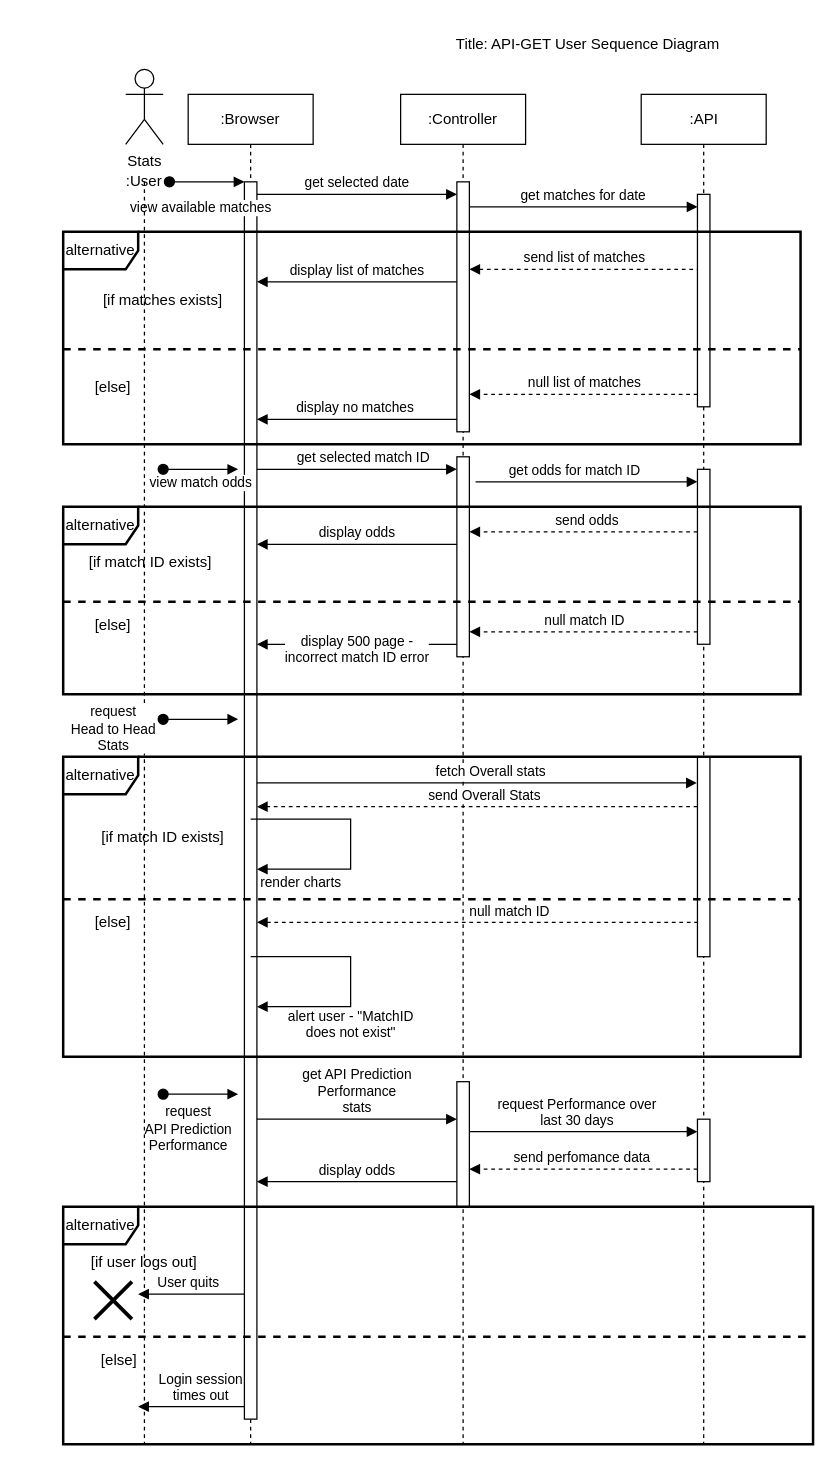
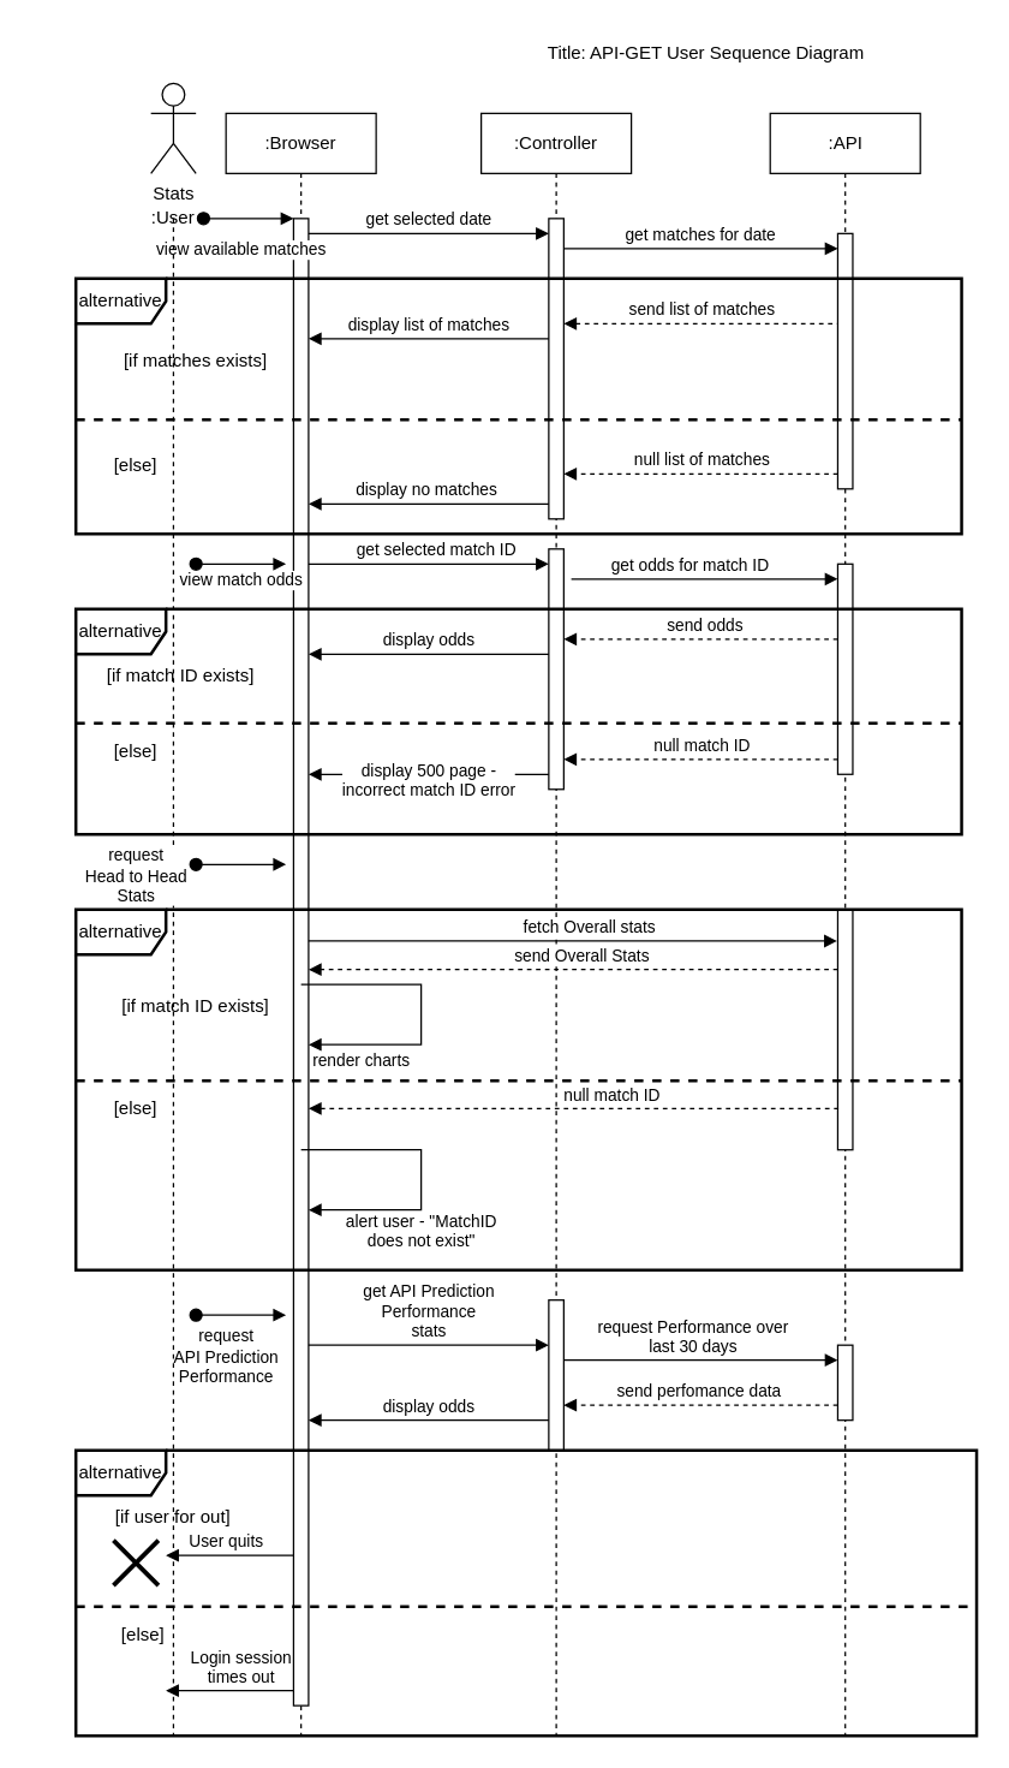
  <mxCell id="0" />
  <mxCell id="1" parent="0" />
  <mxCell id="2" value=":Browser" style="shape=umlLifeline;perimeter=lifelinePerimeter;whiteSpace=wrap;html=1;container=0;dropTarget=0;collapsible=0;recursiveResize=0;outlineConnect=0;portConstraint=eastwest;newEdgeStyle={&quot;edgeStyle&quot;:&quot;elbowEdgeStyle&quot;,&quot;elbow&quot;:&quot;vertical&quot;,&quot;curved&quot;:0,&quot;rounded&quot;:0};" parent="1" vertex="1"><mxGeometry x="150" y="75" width="100" height="1080" as="geometry" /></mxCell>
  <mxCell id="3" value="" style="html=1;points=[];perimeter=orthogonalPerimeter;outlineConnect=0;targetShapes=umlLifeline;portConstraint=eastwest;newEdgeStyle={&quot;edgeStyle&quot;:&quot;elbowEdgeStyle&quot;,&quot;elbow&quot;:&quot;vertical&quot;,&quot;curved&quot;:0,&quot;rounded&quot;:0};" parent="2" vertex="1"><mxGeometry x="45" y="70" width="10" height="990" as="geometry" /></mxCell>
  <mxCell id="4" value="view available matches" style="html=1;verticalAlign=bottom;startArrow=oval;endArrow=block;startSize=8;edgeStyle=elbowEdgeStyle;elbow=vertical;curved=0;rounded=0;" parent="2" target="3" edge="1"><mxGeometry x="-0.167" y="-30" relative="1" as="geometry"><mxPoint x="-15" y="70" as="sourcePoint" /><mxPoint as="offset" /></mxGeometry></mxCell>
  <mxCell id="5" value=":Controller" style="shape=umlLifeline;perimeter=lifelinePerimeter;whiteSpace=wrap;html=1;container=0;dropTarget=0;collapsible=0;recursiveResize=0;outlineConnect=0;portConstraint=eastwest;newEdgeStyle={&quot;edgeStyle&quot;:&quot;elbowEdgeStyle&quot;,&quot;elbow&quot;:&quot;vertical&quot;,&quot;curved&quot;:0,&quot;rounded&quot;:0};" parent="1" vertex="1"><mxGeometry x="320" y="75" width="100" height="1080" as="geometry" /></mxCell>
  <mxCell id="6" value="" style="html=1;points=[];perimeter=orthogonalPerimeter;outlineConnect=0;targetShapes=umlLifeline;portConstraint=eastwest;newEdgeStyle={&quot;edgeStyle&quot;:&quot;elbowEdgeStyle&quot;,&quot;elbow&quot;:&quot;vertical&quot;,&quot;curved&quot;:0,&quot;rounded&quot;:0};" parent="5" vertex="1"><mxGeometry x="45" y="70" width="10" height="200" as="geometry" /></mxCell>
  <mxCell id="7" value="" style="html=1;points=[];perimeter=orthogonalPerimeter;outlineConnect=0;targetShapes=umlLifeline;portConstraint=eastwest;newEdgeStyle={&quot;edgeStyle&quot;:&quot;elbowEdgeStyle&quot;,&quot;elbow&quot;:&quot;vertical&quot;,&quot;curved&quot;:0,&quot;rounded&quot;:0};" parent="5" vertex="1"><mxGeometry x="45" y="290" width="10" height="160" as="geometry" /></mxCell>
  <mxCell id="8" value="" style="html=1;points=[];perimeter=orthogonalPerimeter;outlineConnect=0;targetShapes=umlLifeline;portConstraint=eastwest;newEdgeStyle={&quot;edgeStyle&quot;:&quot;elbowEdgeStyle&quot;,&quot;elbow&quot;:&quot;vertical&quot;,&quot;curved&quot;:0,&quot;rounded&quot;:0};" parent="5" vertex="1"><mxGeometry x="45" y="790" width="10" height="100" as="geometry" /></mxCell>
  <mxCell id="9" value="get selected date" style="html=1;verticalAlign=bottom;endArrow=block;edgeStyle=elbowEdgeStyle;elbow=vertical;curved=0;rounded=0;" parent="1" source="3" target="6" edge="1"><mxGeometry relative="1" as="geometry"><mxPoint x="305" y="165" as="sourcePoint" /><Array as="points"><mxPoint x="290" y="155" /></Array><mxPoint as="offset" /></mxGeometry></mxCell>
  <mxCell id="10" value="display list of matches" style="html=1;verticalAlign=bottom;endArrow=block;edgeStyle=elbowEdgeStyle;elbow=vertical;curved=0;rounded=0;" parent="1" source="6" target="3" edge="1"><mxGeometry x="0.006" relative="1" as="geometry"><mxPoint x="360" y="225" as="sourcePoint" /><Array as="points"><mxPoint x="295" y="225" /></Array><mxPoint x="210" y="225" as="targetPoint" /><mxPoint as="offset" /></mxGeometry></mxCell>
  <mxCell id="11" value="Title: API-GET User Sequence Diagram" style="text;html=1;strokeColor=none;fillColor=none;align=center;verticalAlign=middle;whiteSpace=wrap;rounded=0;" parent="1" vertex="1"><mxGeometry x="350" y="20" width="240" height="30" as="geometry" /></mxCell>
  <mxCell id="12" value="get matches for date" style="html=1;verticalAlign=bottom;endArrow=block;edgeStyle=elbowEdgeStyle;elbow=vertical;curved=0;rounded=0;" parent="1" source="6" target="15" edge="1"><mxGeometry relative="1" as="geometry"><mxPoint x="380" y="165" as="sourcePoint" /><Array as="points"><mxPoint x="475" y="165" /></Array><mxPoint x="560" y="165" as="targetPoint" /></mxGeometry></mxCell>
  <mxCell id="13" value="send list of matches" style="html=1;verticalAlign=bottom;endArrow=block;edgeStyle=elbowEdgeStyle;elbow=horizontal;curved=0;rounded=0;dashed=1;" parent="1" target="6" edge="1"><mxGeometry relative="1" as="geometry"><mxPoint x="560" y="215" as="sourcePoint" /><Array as="points"><mxPoint x="485" y="215" /></Array><mxPoint x="380" y="215" as="targetPoint" /></mxGeometry></mxCell>
  <mxCell id="14" value=":API" style="shape=umlLifeline;perimeter=lifelinePerimeter;whiteSpace=wrap;html=1;container=0;dropTarget=0;collapsible=0;recursiveResize=0;outlineConnect=0;portConstraint=eastwest;newEdgeStyle={&quot;edgeStyle&quot;:&quot;elbowEdgeStyle&quot;,&quot;elbow&quot;:&quot;vertical&quot;,&quot;curved&quot;:0,&quot;rounded&quot;:0};" parent="1" vertex="1"><mxGeometry x="512.5" y="75" width="100" height="1080" as="geometry" /></mxCell>
  <mxCell id="15" value="" style="html=1;points=[];perimeter=orthogonalPerimeter;outlineConnect=0;targetShapes=umlLifeline;portConstraint=eastwest;newEdgeStyle={&quot;edgeStyle&quot;:&quot;elbowEdgeStyle&quot;,&quot;elbow&quot;:&quot;vertical&quot;,&quot;curved&quot;:0,&quot;rounded&quot;:0};" parent="14" vertex="1"><mxGeometry x="45" y="80" width="10" height="170" as="geometry" /></mxCell>
  <mxCell id="16" value="" style="html=1;points=[];perimeter=orthogonalPerimeter;outlineConnect=0;targetShapes=umlLifeline;portConstraint=eastwest;newEdgeStyle={&quot;edgeStyle&quot;:&quot;elbowEdgeStyle&quot;,&quot;elbow&quot;:&quot;vertical&quot;,&quot;curved&quot;:0,&quot;rounded&quot;:0};" parent="14" vertex="1"><mxGeometry x="45" y="300" width="10" height="140" as="geometry" /></mxCell>
  <mxCell id="17" value="" style="html=1;points=[];perimeter=orthogonalPerimeter;outlineConnect=0;targetShapes=umlLifeline;portConstraint=eastwest;newEdgeStyle={&quot;edgeStyle&quot;:&quot;elbowEdgeStyle&quot;,&quot;elbow&quot;:&quot;vertical&quot;,&quot;curved&quot;:0,&quot;rounded&quot;:0};" parent="14" vertex="1"><mxGeometry x="45" y="530" width="10" height="160" as="geometry" /></mxCell>
  <mxCell id="18" value="" style="html=1;points=[];perimeter=orthogonalPerimeter;outlineConnect=0;targetShapes=umlLifeline;portConstraint=eastwest;newEdgeStyle={&quot;edgeStyle&quot;:&quot;elbowEdgeStyle&quot;,&quot;elbow&quot;:&quot;vertical&quot;,&quot;curved&quot;:0,&quot;rounded&quot;:0};" parent="14" vertex="1"><mxGeometry x="45" y="820" width="10" height="50" as="geometry" /></mxCell>
  <mxCell id="19" value="Stats" style="shape=umlActor;verticalLabelPosition=bottom;verticalAlign=top;html=1;outlineConnect=0;" parent="1" vertex="1"><mxGeometry x="100" y="55" width="30" height="60" as="geometry" /></mxCell>
  <mxCell id="20" value=":User" style="shape=umlLifeline;perimeter=lifelinePerimeter;whiteSpace=wrap;html=1;container=0;dropTarget=0;collapsible=0;recursiveResize=0;outlineConnect=0;portConstraint=eastwest;newEdgeStyle={&quot;edgeStyle&quot;:&quot;elbowEdgeStyle&quot;,&quot;elbow&quot;:&quot;vertical&quot;,&quot;curved&quot;:0,&quot;rounded&quot;:0};size=0;" parent="1" vertex="1"><mxGeometry x="65" y="145" width="100" height="1010" as="geometry" /></mxCell>
  <mxCell id="21" value="" style="shape=umlDestroy;whiteSpace=wrap;html=1;strokeWidth=3;targetShapes=umlLifeline;" parent="20" vertex="1"><mxGeometry x="10" y="880" width="30" height="30" as="geometry" /></mxCell>
  <mxCell id="22" value="alternative" style="shape=umlFrame;whiteSpace=wrap;html=1;pointerEvents=0;gradientColor=none;strokeWidth=2;" parent="1" vertex="1"><mxGeometry x="50" y="185" width="590" height="170" as="geometry" /></mxCell>
  <mxCell id="23" value="" style="line;strokeWidth=2;fillColor=none;align=left;verticalAlign=middle;spacingTop=-1;spacingLeft=3;spacingRight=3;rotatable=0;labelPosition=right;points=[];portConstraint=eastwest;strokeColor=inherit;dashed=1;" parent="1" vertex="1"><mxGeometry x="50" y="275" width="590" height="8" as="geometry" /></mxCell>
  <mxCell id="24" value="[if matches exists]" style="text;html=1;strokeColor=none;fillColor=none;align=center;verticalAlign=middle;whiteSpace=wrap;rounded=0;" parent="1" vertex="1"><mxGeometry x="60" y="225" width="140" height="30" as="geometry" /></mxCell>
  <mxCell id="25" value="[else]" style="text;html=1;strokeColor=none;fillColor=none;align=center;verticalAlign=middle;whiteSpace=wrap;rounded=0;" parent="1" vertex="1"><mxGeometry x="20" y="295" width="140" height="30" as="geometry" /></mxCell>
  <mxCell id="26" value="null list of matches" style="html=1;verticalAlign=bottom;endArrow=block;edgeStyle=elbowEdgeStyle;elbow=horizontal;curved=0;rounded=0;dashed=1;" parent="1" edge="1"><mxGeometry relative="1" as="geometry"><mxPoint x="557.5" y="315" as="sourcePoint" /><Array as="points"><mxPoint x="490" y="315" /></Array><mxPoint x="375" y="315" as="targetPoint" /></mxGeometry></mxCell>
  <mxCell id="27" value="display no matches&amp;nbsp;" style="html=1;verticalAlign=bottom;endArrow=block;edgeStyle=elbowEdgeStyle;elbow=vertical;curved=0;rounded=0;" parent="1" source="6" target="3" edge="1"><mxGeometry x="0.006" relative="1" as="geometry"><mxPoint x="360" y="335" as="sourcePoint" /><Array as="points"><mxPoint x="295" y="335" /></Array><mxPoint x="210" y="335" as="targetPoint" /><mxPoint as="offset" /></mxGeometry></mxCell>
  <mxCell id="28" value="view match odds" style="html=1;verticalAlign=bottom;startArrow=oval;endArrow=block;startSize=8;edgeStyle=elbowEdgeStyle;elbow=vertical;curved=0;rounded=0;" parent="1" edge="1"><mxGeometry y="-20" relative="1" as="geometry"><mxPoint x="130" y="375" as="sourcePoint" /><mxPoint x="190" y="375" as="targetPoint" /><mxPoint as="offset" /></mxGeometry></mxCell>
  <mxCell id="29" value="get odds for match ID" style="html=1;verticalAlign=bottom;endArrow=block;edgeStyle=elbowEdgeStyle;elbow=vertical;curved=0;rounded=0;" parent="1" target="16" edge="1"><mxGeometry x="0.003" relative="1" as="geometry"><mxPoint x="400" y="385" as="sourcePoint" /><Array as="points"><mxPoint x="380" y="385" /></Array><mxPoint x="547" y="384.5" as="targetPoint" /><mxPoint as="offset" /></mxGeometry></mxCell>
  <mxCell id="30" value="send odds" style="html=1;verticalAlign=bottom;endArrow=block;edgeStyle=elbowEdgeStyle;elbow=vertical;curved=0;rounded=0;dashed=1;" parent="1" source="16" target="7" edge="1"><mxGeometry x="-0.027" relative="1" as="geometry"><mxPoint x="550" y="425" as="sourcePoint" /><Array as="points"><mxPoint x="490" y="425" /></Array><mxPoint x="380" y="425" as="targetPoint" /><mxPoint as="offset" /></mxGeometry></mxCell>
  <mxCell id="31" value="display 500 page - &lt;br&gt;incorrect match ID error" style="html=1;verticalAlign=bottom;endArrow=block;edgeStyle=elbowEdgeStyle;elbow=vertical;curved=0;rounded=0;" parent="1" source="7" target="3" edge="1"><mxGeometry y="20" relative="1" as="geometry"><mxPoint x="360" y="515" as="sourcePoint" /><Array as="points"><mxPoint x="290" y="515" /></Array><mxPoint x="210" y="515" as="targetPoint" /><mxPoint as="offset" /></mxGeometry></mxCell>
  <mxCell id="32" value="null match ID" style="html=1;verticalAlign=bottom;endArrow=block;edgeStyle=elbowEdgeStyle;elbow=horizontal;curved=0;rounded=0;dashed=1;" parent="1" source="16" target="7" edge="1"><mxGeometry x="-0.003" relative="1" as="geometry"><mxPoint x="546.5" y="505" as="sourcePoint" /><Array as="points"><mxPoint x="479" y="505" /></Array><mxPoint x="380" y="505" as="targetPoint" /><mxPoint as="offset" /></mxGeometry></mxCell>
  <mxCell id="33" value="alternative" style="shape=umlFrame;whiteSpace=wrap;html=1;pointerEvents=0;gradientColor=none;strokeWidth=2;" parent="1" vertex="1"><mxGeometry x="50" y="405" width="590" height="150" as="geometry" /></mxCell>
  <mxCell id="34" value="[if match ID exists]" style="text;html=1;strokeColor=none;fillColor=none;align=center;verticalAlign=middle;whiteSpace=wrap;rounded=0;" parent="1" vertex="1"><mxGeometry x="50" y="435" width="140" height="30" as="geometry" /></mxCell>
  <mxCell id="35" value="[else]" style="text;html=1;strokeColor=none;fillColor=none;align=center;verticalAlign=middle;whiteSpace=wrap;rounded=0;" parent="1" vertex="1"><mxGeometry x="20" y="485" width="140" height="30" as="geometry" /></mxCell>
  <mxCell id="36" value="" style="line;strokeWidth=2;fillColor=none;align=left;verticalAlign=middle;spacingTop=-1;spacingLeft=3;spacingRight=3;rotatable=0;labelPosition=right;points=[];portConstraint=eastwest;strokeColor=inherit;dashed=1;" parent="1" vertex="1"><mxGeometry x="50" y="477" width="590" height="8" as="geometry" /></mxCell>
  <mxCell id="37" value="display odds" style="html=1;verticalAlign=bottom;endArrow=block;edgeStyle=elbowEdgeStyle;elbow=vertical;curved=0;rounded=0;" parent="1" source="7" target="3" edge="1"><mxGeometry x="0.006" relative="1" as="geometry"><mxPoint x="340" y="435" as="sourcePoint" /><Array as="points"><mxPoint x="310" y="435" /></Array><mxPoint x="210" y="435" as="targetPoint" /><mxPoint as="offset" /></mxGeometry></mxCell>
  <mxCell id="38" value="get selected match ID" style="html=1;verticalAlign=bottom;endArrow=block;edgeStyle=elbowEdgeStyle;elbow=vertical;curved=0;rounded=0;" parent="1" source="3" target="7" edge="1"><mxGeometry x="0.062" relative="1" as="geometry"><mxPoint x="210" y="375" as="sourcePoint" /><Array as="points"><mxPoint x="285" y="375" /></Array><mxPoint as="offset" /><mxPoint x="360" y="375" as="targetPoint" /></mxGeometry></mxCell>
  <mxCell id="39" value="request&lt;br&gt;Head to Head&lt;br&gt;Stats" style="html=1;verticalAlign=bottom;startArrow=oval;endArrow=block;startSize=8;edgeStyle=elbowEdgeStyle;elbow=vertical;curved=0;rounded=0;" parent="1" edge="1"><mxGeometry x="-1" y="-50" relative="1" as="geometry"><mxPoint x="130" y="575" as="sourcePoint" /><mxPoint x="190" y="575" as="targetPoint" /><mxPoint x="-40" y="-20" as="offset" /></mxGeometry></mxCell>
  <mxCell id="40" value="fetch Overall stats" style="html=1;verticalAlign=bottom;endArrow=block;edgeStyle=elbowEdgeStyle;elbow=vertical;curved=0;rounded=0;" parent="1" source="3" edge="1"><mxGeometry x="0.062" relative="1" as="geometry"><mxPoint x="220" y="625" as="sourcePoint" /><Array as="points" /><mxPoint as="offset" /><mxPoint x="557" y="625.5" as="targetPoint" /></mxGeometry></mxCell>
  <mxCell id="41" value="send Overall Stats" style="html=1;verticalAlign=bottom;endArrow=block;edgeStyle=elbowEdgeStyle;elbow=vertical;curved=0;rounded=0;dashed=1;" parent="1" source="17" target="3" edge="1"><mxGeometry x="-0.027" relative="1" as="geometry"><mxPoint x="553.5" y="645" as="sourcePoint" /><Array as="points"><mxPoint x="485.5" y="645" /></Array><mxPoint x="220" y="645" as="targetPoint" /><mxPoint as="offset" /></mxGeometry></mxCell>
  <mxCell id="42" value="render charts" style="html=1;verticalAlign=bottom;endArrow=block;curved=0;rounded=0;" parent="1" target="3" edge="1"><mxGeometry x="0.641" y="20" width="80" relative="1" as="geometry"><mxPoint x="200" y="655" as="sourcePoint" /><mxPoint x="200" y="675" as="targetPoint" /><Array as="points"><mxPoint x="280" y="655" /><mxPoint x="280" y="695" /><mxPoint x="240" y="695" /></Array><mxPoint as="offset" /></mxGeometry></mxCell>
  <mxCell id="43" value="alternative" style="shape=umlFrame;whiteSpace=wrap;html=1;pointerEvents=0;gradientColor=none;strokeWidth=2;" parent="1" vertex="1"><mxGeometry x="50" y="605" width="590" height="240" as="geometry" /></mxCell>
  <mxCell id="44" value="" style="line;strokeWidth=2;fillColor=none;align=left;verticalAlign=middle;spacingTop=-1;spacingLeft=3;spacingRight=3;rotatable=0;labelPosition=right;points=[];portConstraint=eastwest;strokeColor=inherit;dashed=1;" parent="1" vertex="1"><mxGeometry x="50" y="715" width="590" height="8" as="geometry" /></mxCell>
  <mxCell id="45" value="[if match ID exists]" style="text;html=1;strokeColor=none;fillColor=none;align=center;verticalAlign=middle;whiteSpace=wrap;rounded=0;" parent="1" vertex="1"><mxGeometry x="60" y="655" width="140" height="30" as="geometry" /></mxCell>
  <mxCell id="46" value="[else]" style="text;html=1;strokeColor=none;fillColor=none;align=center;verticalAlign=middle;whiteSpace=wrap;rounded=0;" parent="1" vertex="1"><mxGeometry x="20" y="723" width="140" height="30" as="geometry" /></mxCell>
  <mxCell id="47" value="null match ID" style="html=1;verticalAlign=bottom;endArrow=block;edgeStyle=elbowEdgeStyle;elbow=horizontal;curved=0;rounded=0;dashed=1;" parent="1" target="3" edge="1"><mxGeometry x="-0.147" relative="1" as="geometry"><mxPoint x="558" y="737.5" as="sourcePoint" /><Array as="points"><mxPoint x="479" y="737.5" /></Array><mxPoint x="210" y="737.5" as="targetPoint" /><mxPoint as="offset" /></mxGeometry></mxCell>
  <mxCell id="48" value="alert user - &quot;MatchID&lt;br&gt;does not exist&quot;" style="html=1;verticalAlign=bottom;endArrow=block;curved=0;rounded=0;" parent="1" edge="1"><mxGeometry x="0.231" y="30" width="80" relative="1" as="geometry"><mxPoint x="200" y="765" as="sourcePoint" /><mxPoint x="205" y="805" as="targetPoint" /><Array as="points"><mxPoint x="280" y="765" /><mxPoint x="280" y="805" /><mxPoint x="240" y="805" /></Array><mxPoint as="offset" /></mxGeometry></mxCell>
  <mxCell id="49" value="request&lt;br&gt;API Prediction&lt;br&gt;Performance" style="html=1;verticalAlign=bottom;startArrow=oval;endArrow=block;startSize=8;edgeStyle=elbowEdgeStyle;elbow=vertical;curved=0;rounded=0;" parent="1" edge="1"><mxGeometry x="-0.333" y="-50" relative="1" as="geometry"><mxPoint x="130" y="875" as="sourcePoint" /><mxPoint x="190" y="875" as="targetPoint" /><mxPoint as="offset" /></mxGeometry></mxCell>
  <mxCell id="50" value="get API Prediction &lt;br&gt;Performance&lt;br&gt;stats" style="html=1;verticalAlign=bottom;endArrow=block;edgeStyle=elbowEdgeStyle;elbow=vertical;curved=0;rounded=0;" parent="1" source="3" target="8" edge="1"><mxGeometry relative="1" as="geometry"><mxPoint x="210" y="895" as="sourcePoint" /><Array as="points"><mxPoint x="285" y="895" /></Array><mxPoint as="offset" /><mxPoint x="360" y="895" as="targetPoint" /></mxGeometry></mxCell>
  <mxCell id="51" value="request Performance over&lt;br&gt;last 30 days" style="html=1;verticalAlign=bottom;endArrow=block;edgeStyle=elbowEdgeStyle;elbow=vertical;curved=0;rounded=0;" parent="1" target="18" edge="1"><mxGeometry x="-0.062" relative="1" as="geometry"><mxPoint x="375" y="905" as="sourcePoint" /><Array as="points"><mxPoint x="460" y="905" /></Array><mxPoint as="offset" /><mxPoint x="540" y="905" as="targetPoint" /></mxGeometry></mxCell>
  <mxCell id="52" value="send perfomance data" style="html=1;verticalAlign=bottom;endArrow=block;edgeStyle=elbowEdgeStyle;elbow=vertical;curved=0;rounded=0;dashed=1;" parent="1" source="18" target="8" edge="1"><mxGeometry x="0.016" relative="1" as="geometry"><mxPoint x="550" y="935" as="sourcePoint" /><Array as="points"><mxPoint x="495" y="935" /></Array><mxPoint x="380" y="935" as="targetPoint" /><mxPoint as="offset" /></mxGeometry></mxCell>
  <mxCell id="53" value="display odds" style="html=1;verticalAlign=bottom;endArrow=block;edgeStyle=elbowEdgeStyle;elbow=vertical;curved=0;rounded=0;" parent="1" source="8" target="3" edge="1"><mxGeometry x="0.006" relative="1" as="geometry"><mxPoint x="360" y="945" as="sourcePoint" /><Array as="points"><mxPoint x="305" y="945" /></Array><mxPoint x="210" y="945" as="targetPoint" /><mxPoint as="offset" /></mxGeometry></mxCell>
  <mxCell id="54" value="User quits" style="html=1;verticalAlign=bottom;endArrow=block;curved=0;rounded=0;" parent="1" source="3" edge="1"><mxGeometry x="0.059" width="80" relative="1" as="geometry"><mxPoint x="190" y="1035" as="sourcePoint" /><mxPoint x="110" y="1035" as="targetPoint" /><mxPoint as="offset" /></mxGeometry></mxCell>
  <mxCell id="55" value="alternative" style="shape=umlFrame;whiteSpace=wrap;html=1;pointerEvents=0;gradientColor=none;strokeWidth=2;" parent="1" vertex="1"><mxGeometry x="50" y="965" width="600" height="190" as="geometry" /></mxCell>
  <mxCell id="56" value="Login session&lt;br&gt;times out" style="html=1;verticalAlign=bottom;endArrow=block;curved=0;rounded=0;" parent="1" source="3" edge="1"><mxGeometry x="-0.176" width="80" relative="1" as="geometry"><mxPoint x="190" y="1125" as="sourcePoint" /><mxPoint x="110" y="1125" as="targetPoint" /><mxPoint as="offset" /></mxGeometry></mxCell>
  <mxCell id="57" value="" style="line;strokeWidth=2;fillColor=none;align=left;verticalAlign=middle;spacingTop=-1;spacingLeft=3;spacingRight=3;rotatable=0;labelPosition=right;points=[];portConstraint=eastwest;strokeColor=inherit;dashed=1;" parent="1" vertex="1"><mxGeometry x="50" y="1065" width="600" height="8" as="geometry" /></mxCell>
- <mxCell id="58" value="[if user logs out]" style="text;html=1;strokeColor=none;fillColor=none;align=center;verticalAlign=middle;whiteSpace=wrap;rounded=0;" parent="1" vertex="1"><mxGeometry x="45" y="995" width="140" height="30" as="geometry" /></mxCell>
+ <mxCell id="58" value="[if user for out]" style="text;html=1;strokeColor=none;fillColor=none;align=center;verticalAlign=middle;whiteSpace=wrap;rounded=0;" parent="1" vertex="1"><mxGeometry x="45" y="995" width="140" height="30" as="geometry" /></mxCell>
  <mxCell id="59" value="[else]" style="text;html=1;strokeColor=none;fillColor=none;align=center;verticalAlign=middle;whiteSpace=wrap;rounded=0;" parent="1" vertex="1"><mxGeometry x="25" y="1073" width="140" height="30" as="geometry" /></mxCell>
